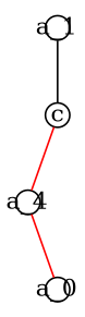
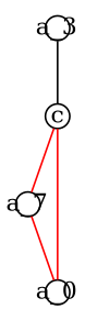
  graph {
    node [fixedsize=True shape=circle style="ball color = red"]
    edge [style="snake=snake, blue" color=red]
-   a_1 [style="ball color = green" width=0.2]
+   a_1 [style="ball color = green" width=0.2 label=a_3]
    c [style="ball color=black" width=0.2]
-   a_4 [width=0.2]
+   a_4 [width=0.2 label=a_7]
    n4 [label=a_0 width=0.2]
    a_1 -- c [style="snake=zigzag, green" color=""]
    c -- a_4
    a_4 -- n4
+   n4 -- c
  }
